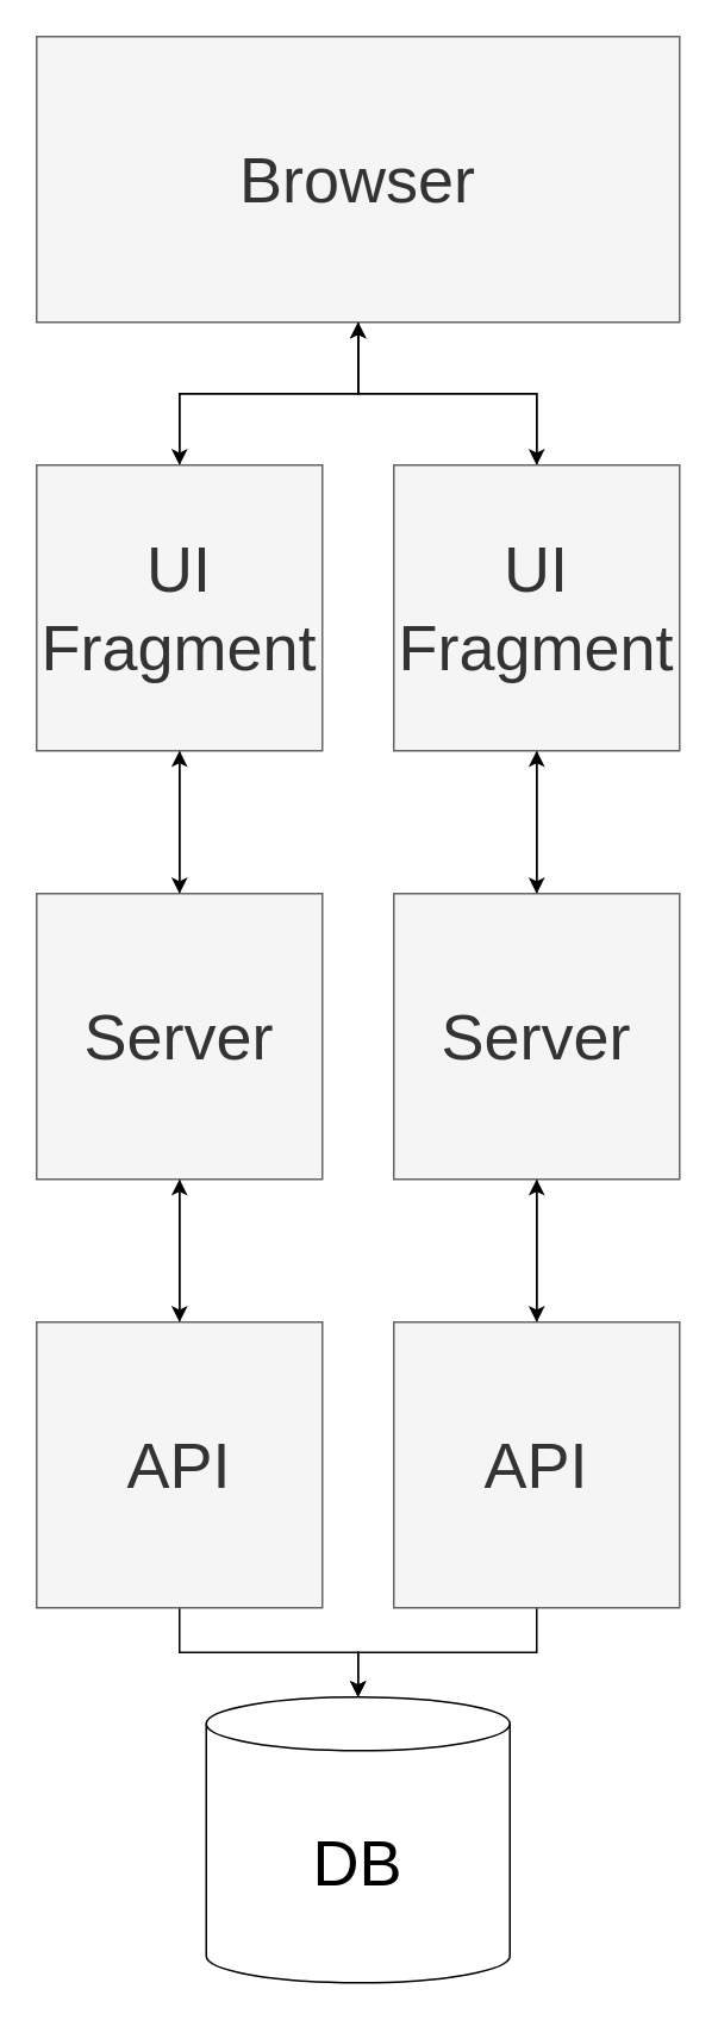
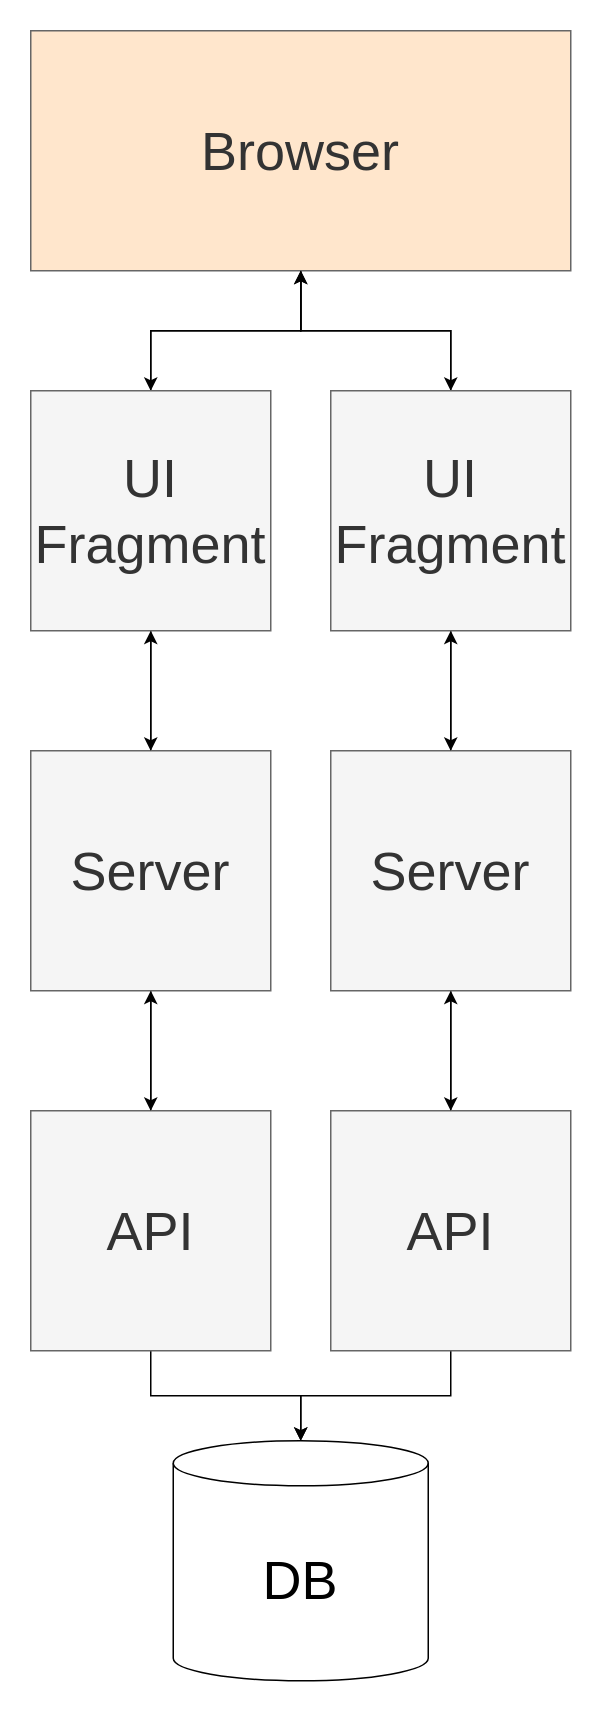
  <mxCell id="0" />
  <mxCell id="1" parent="0" />
  <mxCell id="2" style="edgeStyle=orthogonalEdgeStyle;rounded=0;orthogonalLoop=1;jettySize=auto;html=1;exitX=0.5;exitY=1;exitDx=0;exitDy=0;" edge="1" parent="1" source="4" target="16"><mxGeometry relative="1" as="geometry" /></mxCell>
  <mxCell id="3" style="edgeStyle=orthogonalEdgeStyle;rounded=0;orthogonalLoop=1;jettySize=auto;html=1;" edge="1" parent="1" source="4" target="22"><mxGeometry relative="1" as="geometry" /></mxCell>
- <mxCell id="4" value="&lt;font style=&quot;font-size: 36px&quot;&gt;Browser&lt;/font&gt;" style="rounded=0;whiteSpace=wrap;html=1;shadow=0;sketch=0;fillColor=#f5f5f5;strokeColor=#666666;fontColor=#333333;" vertex="1" parent="1"><mxGeometry width="360" height="160" as="geometry" x="20" y="20" /></mxCell>
+ <mxCell id="4" value="&lt;font style=&quot;font-size: 36px&quot;&gt;Browser&lt;/font&gt;" style="rounded=0;whiteSpace=wrap;html=1;shadow=0;sketch=0;fillColor=#ffe6cc;strokeColor=#666666;fontColor=#333333;" vertex="1" parent="1"><mxGeometry width="360" height="160" as="geometry" x="20" y="20" /></mxCell>
  <mxCell id="5" style="edgeStyle=orthogonalEdgeStyle;rounded=0;orthogonalLoop=1;jettySize=auto;html=1;" edge="1" parent="1" source="7" target="13"><mxGeometry relative="1" as="geometry" /></mxCell>
  <mxCell id="6" style="edgeStyle=orthogonalEdgeStyle;rounded=0;orthogonalLoop=1;jettySize=auto;html=1;" edge="1" parent="1" source="7" target="23"><mxGeometry relative="1" as="geometry" /></mxCell>
  <mxCell id="7" value="&lt;font style=&quot;font-size: 36px&quot;&gt;API&lt;/font&gt;" style="rounded=0;whiteSpace=wrap;html=1;shadow=0;sketch=0;fillColor=#f5f5f5;strokeColor=#666666;fontColor=#333333;" vertex="1" parent="1"><mxGeometry y="740" width="160" height="160" as="geometry" x="20" /></mxCell>
  <mxCell id="8" style="edgeStyle=orthogonalEdgeStyle;rounded=0;orthogonalLoop=1;jettySize=auto;html=1;" edge="1" parent="1" source="10" target="19"><mxGeometry relative="1" as="geometry" /></mxCell>
  <mxCell id="9" style="edgeStyle=orthogonalEdgeStyle;rounded=0;orthogonalLoop=1;jettySize=auto;html=1;" edge="1" parent="1" source="10" target="23"><mxGeometry relative="1" as="geometry" /></mxCell>
  <mxCell id="10" value="&lt;font style=&quot;font-size: 36px&quot;&gt;API&lt;/font&gt;" style="rounded=0;whiteSpace=wrap;html=1;shadow=0;sketch=0;fillColor=#f5f5f5;strokeColor=#666666;fontColor=#333333;" vertex="1" parent="1"><mxGeometry x="220" y="740" width="160" height="160" as="geometry" /></mxCell>
  <mxCell id="11" style="edgeStyle=orthogonalEdgeStyle;rounded=0;orthogonalLoop=1;jettySize=auto;html=1;" edge="1" parent="1" source="13" target="7"><mxGeometry relative="1" as="geometry" /></mxCell>
  <mxCell id="12" style="edgeStyle=orthogonalEdgeStyle;rounded=0;orthogonalLoop=1;jettySize=auto;html=1;" edge="1" parent="1" source="13" target="16"><mxGeometry relative="1" as="geometry" /></mxCell>
  <mxCell id="13" value="&lt;font style=&quot;font-size: 36px&quot;&gt;Server&lt;/font&gt;" style="rounded=0;whiteSpace=wrap;html=1;shadow=0;sketch=0;fillColor=#f5f5f5;strokeColor=#666666;fontColor=#333333;" vertex="1" parent="1"><mxGeometry y="500" width="160" height="160" as="geometry" x="20" /></mxCell>
  <mxCell id="14" style="edgeStyle=orthogonalEdgeStyle;rounded=0;orthogonalLoop=1;jettySize=auto;html=1;" edge="1" parent="1" source="16" target="13"><mxGeometry relative="1" as="geometry" /></mxCell>
  <mxCell id="15" style="edgeStyle=orthogonalEdgeStyle;rounded=0;orthogonalLoop=1;jettySize=auto;html=1;" edge="1" parent="1" source="16" target="4"><mxGeometry relative="1" as="geometry" /></mxCell>
  <mxCell id="16" value="&lt;font style=&quot;font-size: 36px&quot;&gt;UI&lt;br&gt;Fragment&lt;br&gt;&lt;/font&gt;" style="rounded=0;whiteSpace=wrap;html=1;shadow=0;sketch=0;fillColor=#f5f5f5;strokeColor=#666666;fontColor=#333333;" vertex="1" parent="1"><mxGeometry y="260" width="160" height="160" as="geometry" x="20" /></mxCell>
  <mxCell id="17" style="edgeStyle=orthogonalEdgeStyle;rounded=0;orthogonalLoop=1;jettySize=auto;html=1;" edge="1" parent="1" source="19" target="10"><mxGeometry relative="1" as="geometry" /></mxCell>
  <mxCell id="18" style="edgeStyle=orthogonalEdgeStyle;rounded=0;orthogonalLoop=1;jettySize=auto;html=1;" edge="1" parent="1" source="19" target="22"><mxGeometry relative="1" as="geometry" /></mxCell>
  <mxCell id="19" value="&lt;font style=&quot;font-size: 36px&quot;&gt;Server&lt;/font&gt;" style="rounded=0;whiteSpace=wrap;html=1;shadow=0;sketch=0;fillColor=#f5f5f5;strokeColor=#666666;fontColor=#333333;" vertex="1" parent="1"><mxGeometry x="220" y="500" width="160" height="160" as="geometry" /></mxCell>
  <mxCell id="20" style="edgeStyle=orthogonalEdgeStyle;rounded=0;orthogonalLoop=1;jettySize=auto;html=1;" edge="1" parent="1" source="22" target="19"><mxGeometry relative="1" as="geometry" /></mxCell>
  <mxCell id="21" style="edgeStyle=orthogonalEdgeStyle;rounded=0;orthogonalLoop=1;jettySize=auto;html=1;" edge="1" parent="1" source="22" target="4"><mxGeometry relative="1" as="geometry" /></mxCell>
  <mxCell id="22" value="&lt;font style=&quot;font-size: 36px&quot;&gt;UI&lt;br&gt;Fragment&lt;br&gt;&lt;/font&gt;" style="rounded=0;whiteSpace=wrap;html=1;shadow=0;sketch=0;fillColor=#f5f5f5;strokeColor=#666666;fontColor=#333333;" vertex="1" parent="1"><mxGeometry x="220" y="260" width="160" height="160" as="geometry" /></mxCell>
- <mxCell id="23" value="&lt;font style=&quot;font-size: 36px&quot;&gt;DB&lt;/font&gt;" style="shape=cylinder3;whiteSpace=wrap;html=1;boundedLbl=1;backgroundOutline=1;size=15;" vertex="1" parent="1"><mxGeometry x="115" y="950" width="170" height="160" as="geometry" /></mxCell>
+ <mxCell id="23" value="&lt;font style=&quot;font-size: 36px&quot;&gt;DB&lt;/font&gt;" style="shape=cylinder3;whiteSpace=wrap;html=1;boundedLbl=1;backgroundOutline=1;size=15;" vertex="1" parent="1"><mxGeometry x="115" y="960" width="170" height="160" as="geometry" /></mxCell>
